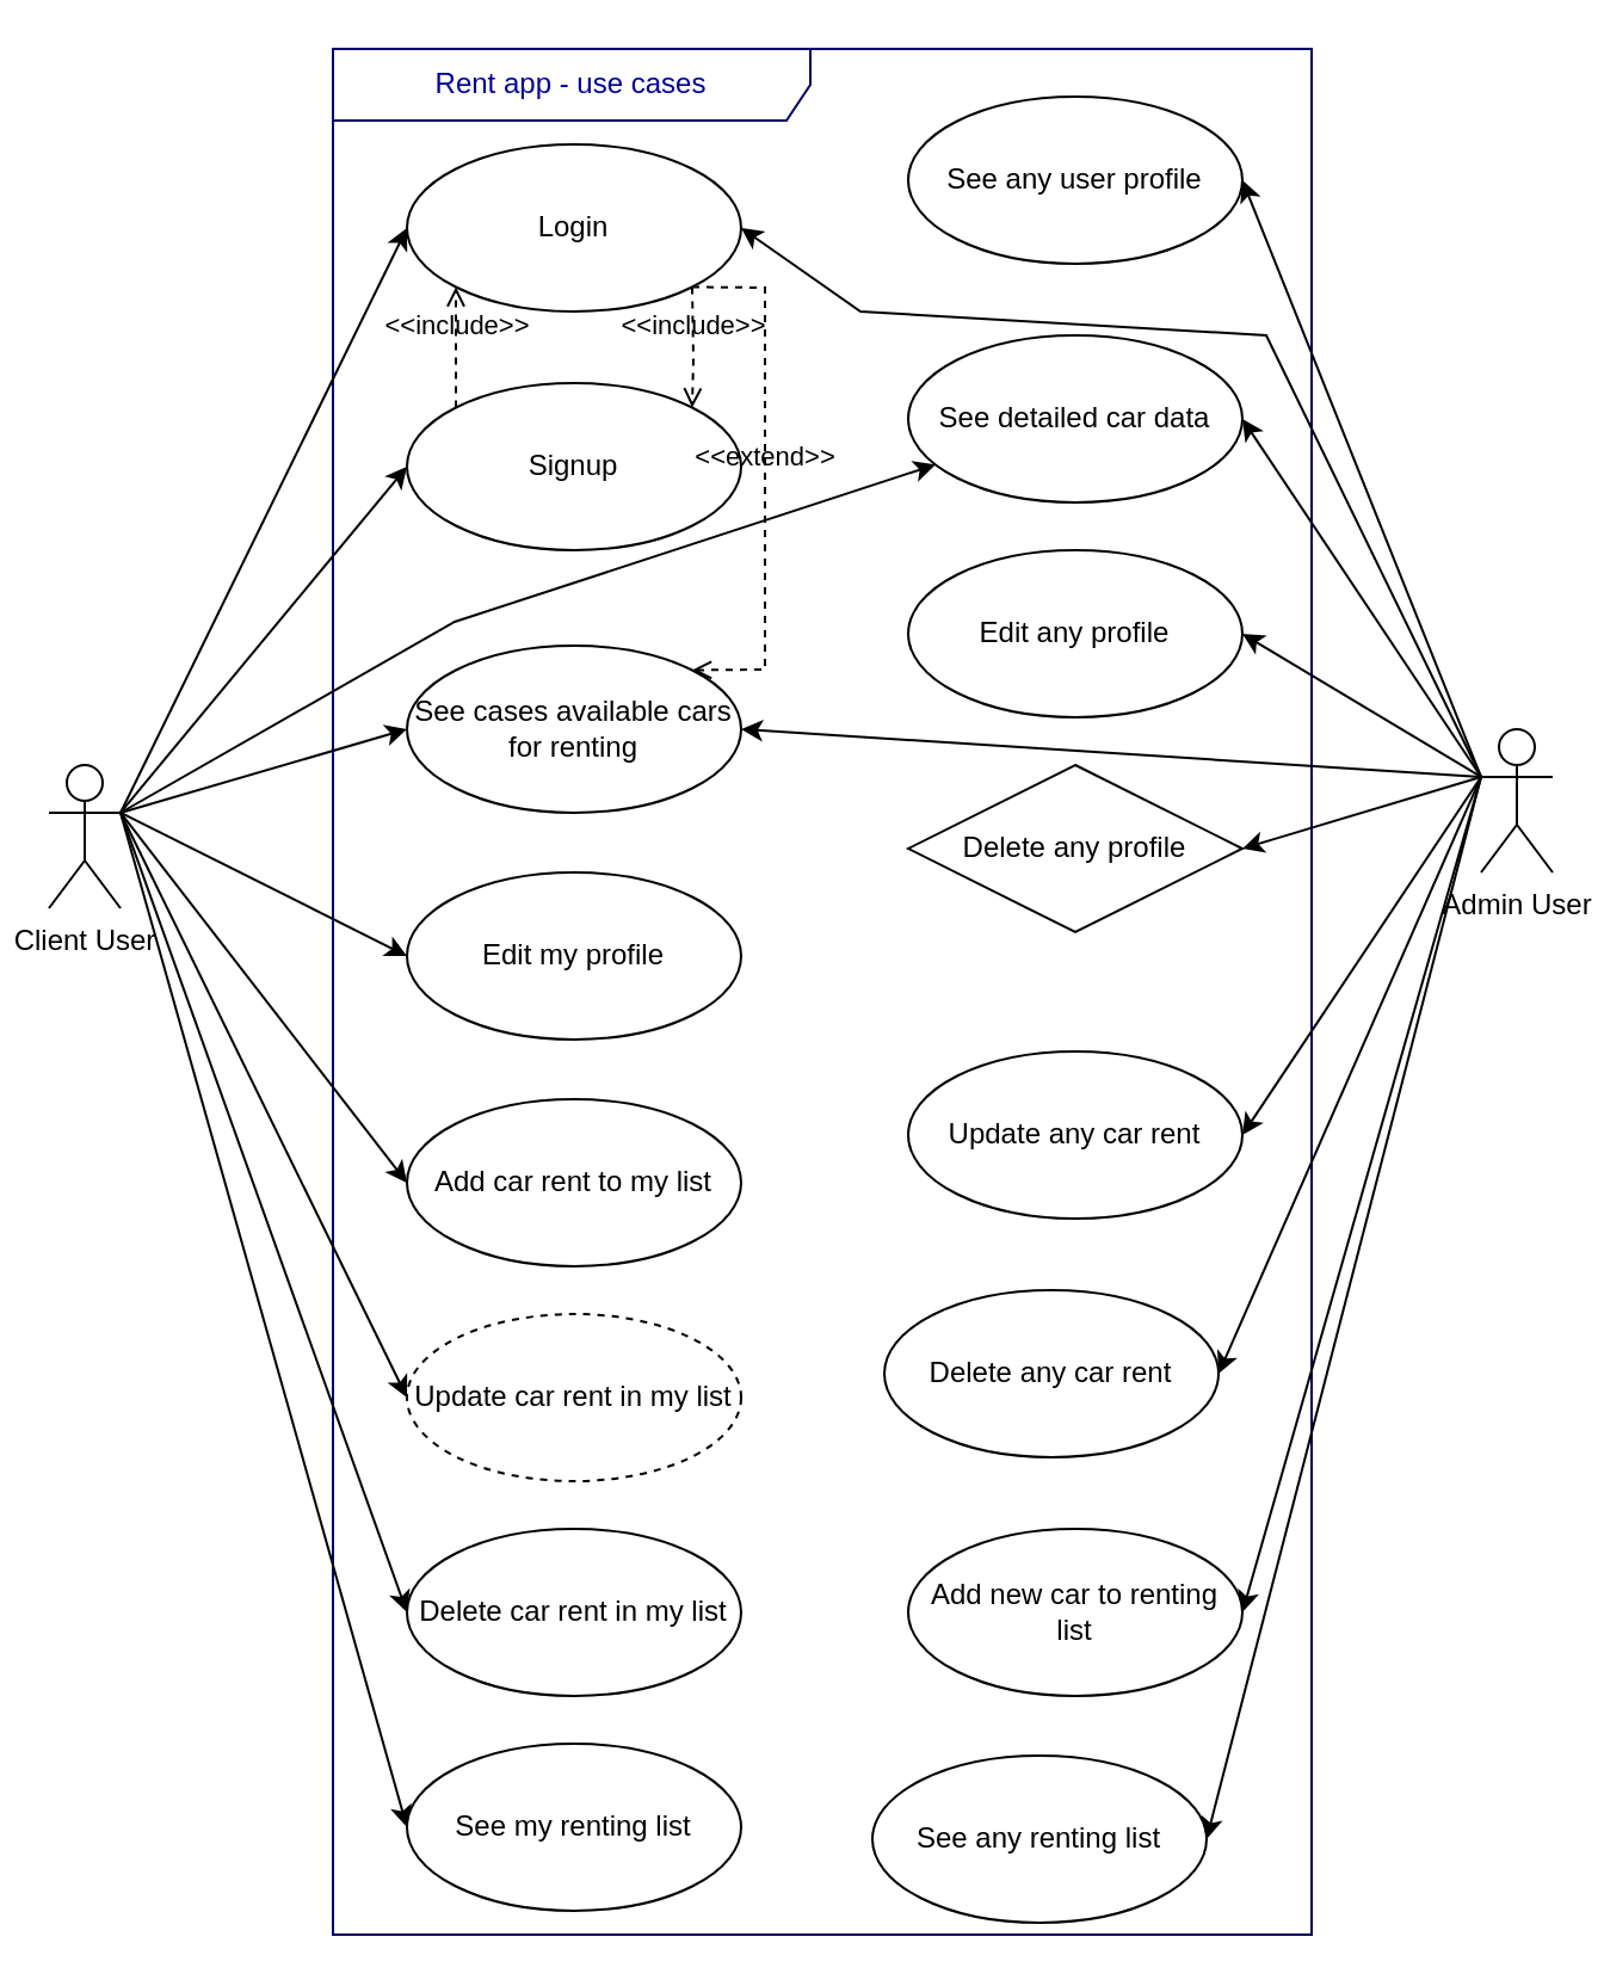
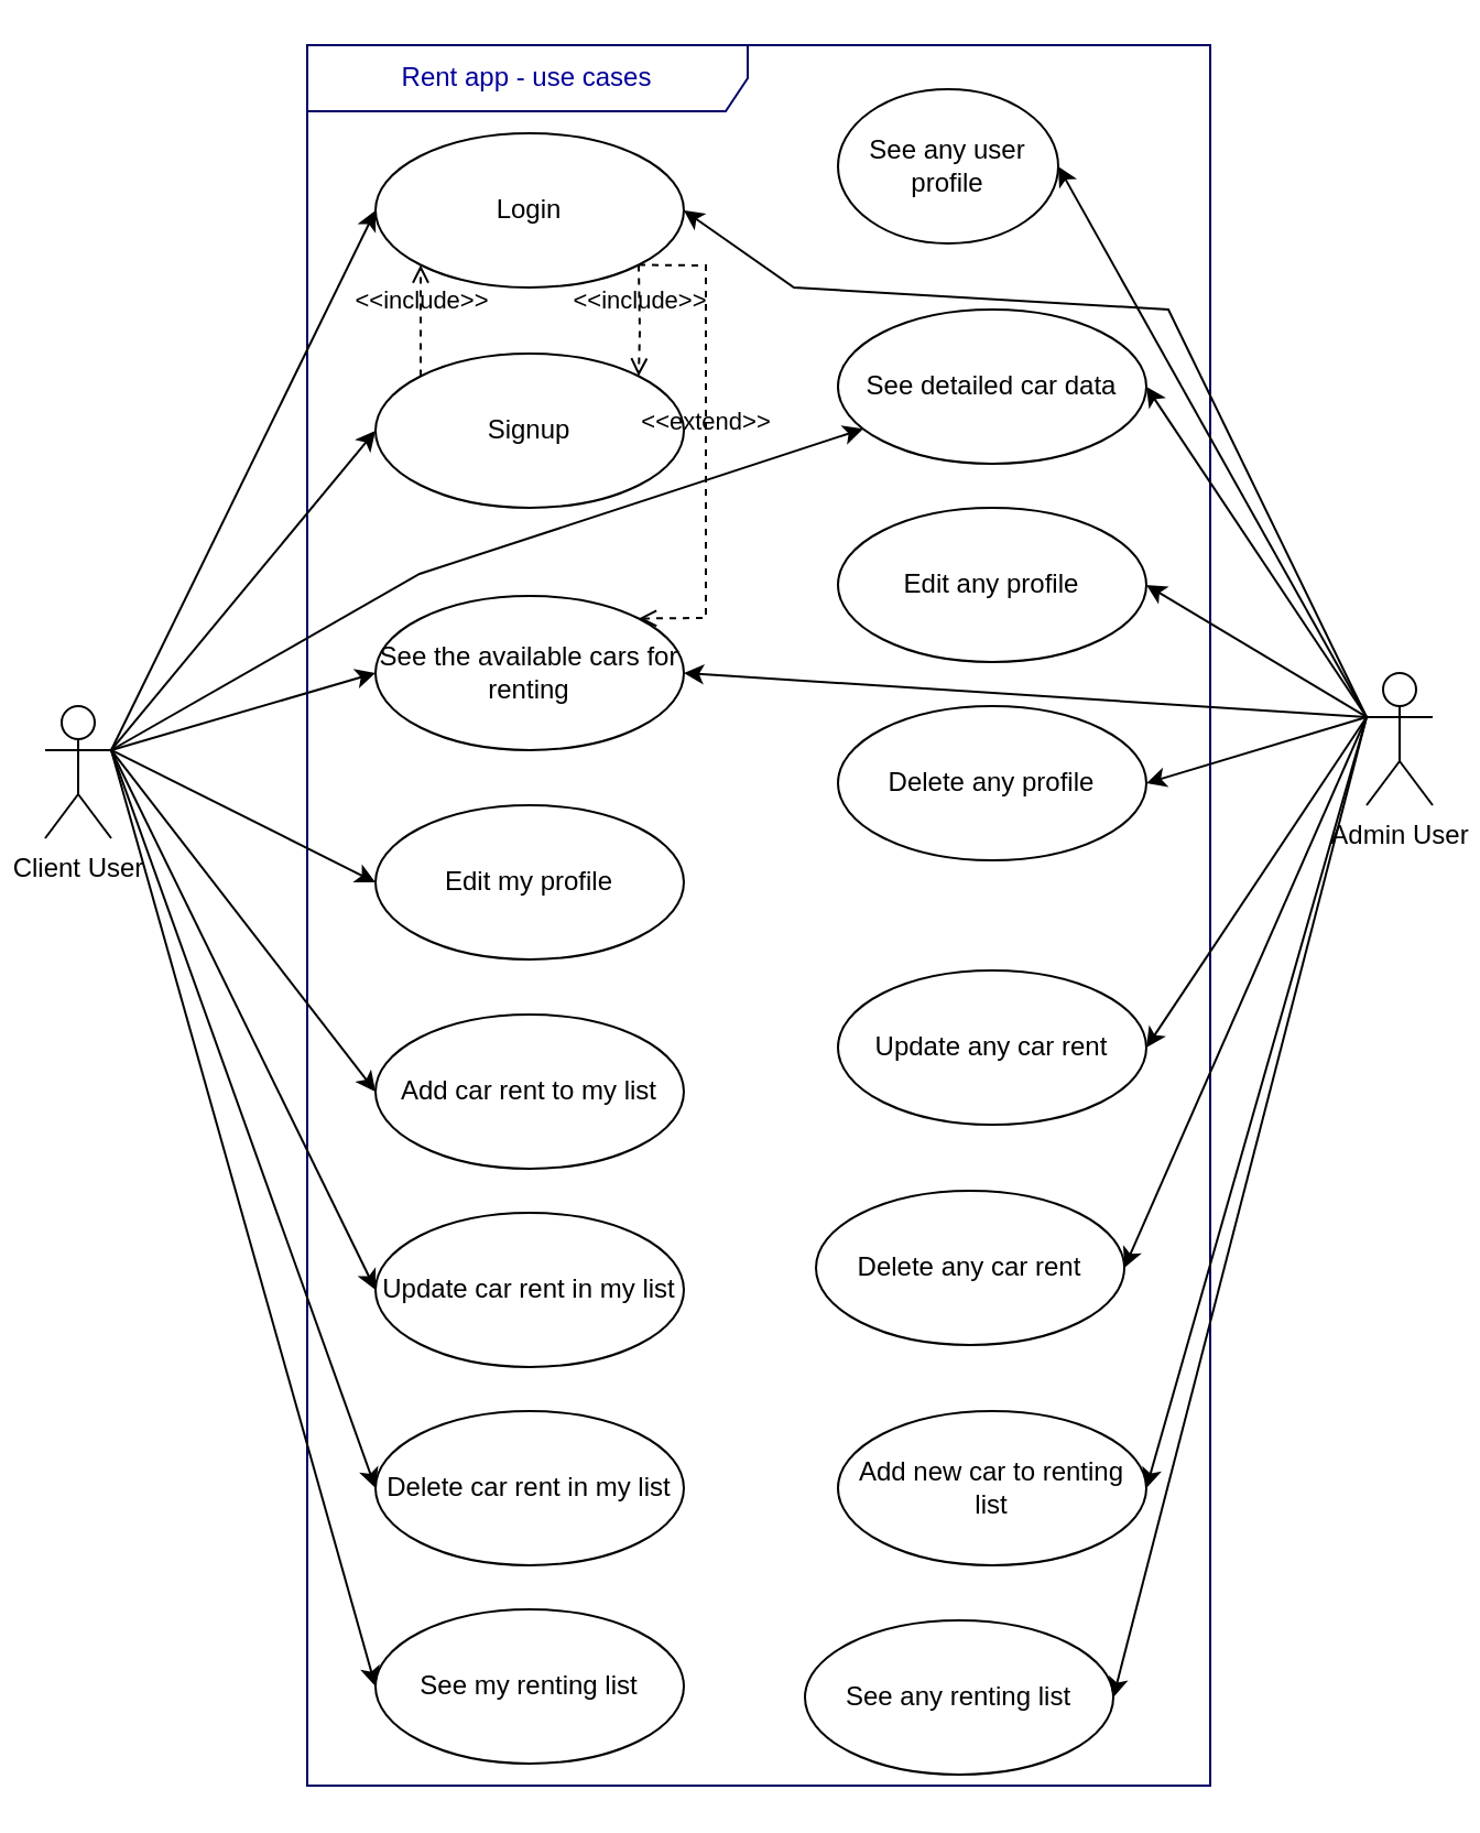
  <mxCell id="0" />
  <mxCell id="1" parent="0" />
  <mxCell id="2" value="Client User" style="shape=umlActor;verticalLabelPosition=bottom;verticalAlign=top;html=1;" parent="1" vertex="1"><mxGeometry x="20" y="320" width="30" height="60" as="geometry" /></mxCell>
  <mxCell id="3" value="Admin User" style="shape=umlActor;verticalLabelPosition=bottom;verticalAlign=top;html=1;" parent="1" vertex="1"><mxGeometry x="620" y="305" width="30" height="60" as="geometry" /></mxCell>
  <mxCell id="4" value="Rent app - use cases" style="shape=umlFrame;whiteSpace=wrap;html=1;strokeWidth=1;fillColor=none;width=200;height=30;fontColor=#000099;strokeColor=#000066;" parent="1" vertex="1"><mxGeometry x="139" y="20" width="410" height="790" as="geometry" /></mxCell>
  <mxCell id="5" value="Login" style="ellipse;whiteSpace=wrap;html=1;" parent="1" vertex="1"><mxGeometry x="170" y="60" width="140" height="70" as="geometry" /></mxCell>
  <mxCell id="6" value="Signup" style="ellipse;whiteSpace=wrap;html=1;" parent="1" vertex="1"><mxGeometry x="170" y="160" width="140" height="70" as="geometry" /></mxCell>
  <mxCell id="7" value="Add car rent to my list" style="ellipse;whiteSpace=wrap;html=1;" parent="1" vertex="1"><mxGeometry x="170" y="460" width="140" height="70" as="geometry" /></mxCell>
- <mxCell id="8" value="Update car rent in my list" style="ellipse;whiteSpace=wrap;html=1;dashed=1;" parent="1" vertex="1"><mxGeometry x="170" y="550" width="140" height="70" as="geometry" /></mxCell>
+ <mxCell id="8" value="Update car rent in my list" style="ellipse;whiteSpace=wrap;html=1;" parent="1" vertex="1"><mxGeometry x="170" y="550" width="140" height="70" as="geometry" /></mxCell>
  <mxCell id="9" value="Edit my profile" style="ellipse;whiteSpace=wrap;html=1;" parent="1" vertex="1"><mxGeometry x="170" y="365" width="140" height="70" as="geometry" /></mxCell>
  <mxCell id="10" value="Delete car rent in my list" style="ellipse;whiteSpace=wrap;html=1;" parent="1" vertex="1"><mxGeometry x="170" y="640" width="140" height="70" as="geometry" /></mxCell>
- <mxCell id="11" value="See cases available cars for renting" style="ellipse;whiteSpace=wrap;html=1;" parent="1" vertex="1"><mxGeometry x="170" y="270" width="140" height="70" as="geometry" /></mxCell>
+ <mxCell id="11" value="See the available cars for renting" style="ellipse;whiteSpace=wrap;html=1;" parent="1" vertex="1"><mxGeometry x="170" y="270" width="140" height="70" as="geometry" /></mxCell>
  <mxCell id="12" value="See my renting list" style="ellipse;whiteSpace=wrap;html=1;" parent="1" vertex="1"><mxGeometry x="170" y="730" width="140" height="70" as="geometry" /></mxCell>
  <mxCell id="13" value="Edit any profile" style="ellipse;whiteSpace=wrap;html=1;" parent="1" vertex="1"><mxGeometry x="380" y="230" width="140" height="70" as="geometry" /></mxCell>
- <mxCell id="14" value="Delete any profile" style="rhombus;whiteSpace=wrap;html=1;" parent="1" vertex="1"><mxGeometry x="380" y="320" width="140" height="70" as="geometry" /></mxCell>
+ <mxCell id="14" value="Delete any profile" style="ellipse;whiteSpace=wrap;html=1;" parent="1" vertex="1"><mxGeometry x="380" y="320" width="140" height="70" as="geometry" /></mxCell>
  <mxCell id="15" value="Add new car to renting list" style="ellipse;whiteSpace=wrap;html=1;" parent="1" vertex="1"><mxGeometry x="380" y="640" width="140" height="70" as="geometry" /></mxCell>
  <mxCell id="16" value="Delete any car rent" style="ellipse;whiteSpace=wrap;html=1;" parent="1" vertex="1"><mxGeometry x="370" y="540" width="140" height="70" as="geometry" /></mxCell>
  <mxCell id="17" value="See any renting list" style="ellipse;whiteSpace=wrap;html=1;" parent="1" vertex="1"><mxGeometry x="365" y="735" width="140" height="70" as="geometry" /></mxCell>
  <mxCell id="18" value="" style="endArrow=classic;html=1;rounded=0;exitX=1;exitY=0.333;exitDx=0;exitDy=0;exitPerimeter=0;entryX=0;entryY=0.5;entryDx=0;entryDy=0;" parent="1" source="2" target="5" edge="1"><mxGeometry width="50" height="50" relative="1" as="geometry"><mxPoint x="-10" y="140" as="sourcePoint" /><mxPoint x="40" y="90" as="targetPoint" /></mxGeometry></mxCell>
  <mxCell id="19" value="" style="endArrow=classic;html=1;rounded=0;exitX=1;exitY=0.333;exitDx=0;exitDy=0;exitPerimeter=0;entryX=0;entryY=0.5;entryDx=0;entryDy=0;" parent="1" source="2" target="6" edge="1"><mxGeometry width="50" height="50" relative="1" as="geometry"><mxPoint x="0" y="150" as="sourcePoint" /><mxPoint x="50" y="100" as="targetPoint" /></mxGeometry></mxCell>
  <mxCell id="20" value="" style="endArrow=classic;html=1;rounded=0;exitX=1;exitY=0.333;exitDx=0;exitDy=0;exitPerimeter=0;entryX=0;entryY=0.5;entryDx=0;entryDy=0;" parent="1" source="2" target="9" edge="1"><mxGeometry width="50" height="50" relative="1" as="geometry"><mxPoint x="100" y="320" as="sourcePoint" /><mxPoint x="150" y="270" as="targetPoint" /></mxGeometry></mxCell>
  <mxCell id="21" value="" style="endArrow=classic;html=1;rounded=0;entryX=0;entryY=0.5;entryDx=0;entryDy=0;exitX=1;exitY=0.333;exitDx=0;exitDy=0;exitPerimeter=0;" parent="1" source="2" target="12" edge="1"><mxGeometry width="50" height="50" relative="1" as="geometry"><mxPoint x="70" y="320" as="sourcePoint" /><mxPoint x="70" y="120" as="targetPoint" /></mxGeometry></mxCell>
  <mxCell id="22" value="" style="endArrow=classic;html=1;rounded=0;exitX=1;exitY=0.333;exitDx=0;exitDy=0;exitPerimeter=0;entryX=0;entryY=0.5;entryDx=0;entryDy=0;" parent="1" source="2" target="11" edge="1"><mxGeometry width="50" height="50" relative="1" as="geometry"><mxPoint x="20" y="500" as="sourcePoint" /><mxPoint x="70" y="450" as="targetPoint" /></mxGeometry></mxCell>
  <mxCell id="23" value="" style="endArrow=classic;html=1;rounded=0;entryX=0;entryY=0.5;entryDx=0;entryDy=0;exitX=1;exitY=0.333;exitDx=0;exitDy=0;exitPerimeter=0;" parent="1" source="2" target="10" edge="1"><mxGeometry width="50" height="50" relative="1" as="geometry"><mxPoint x="70" y="320" as="sourcePoint" /><mxPoint x="100" y="420" as="targetPoint" /></mxGeometry></mxCell>
  <mxCell id="24" value="" style="endArrow=classic;html=1;rounded=0;entryX=0;entryY=0.5;entryDx=0;entryDy=0;exitX=1;exitY=0.333;exitDx=0;exitDy=0;exitPerimeter=0;" parent="1" source="2" target="8" edge="1"><mxGeometry width="50" height="50" relative="1" as="geometry"><mxPoint x="70" y="320" as="sourcePoint" /><mxPoint x="130" y="380" as="targetPoint" /></mxGeometry></mxCell>
  <mxCell id="25" value="" style="endArrow=classic;html=1;rounded=0;exitX=1;exitY=0.333;exitDx=0;exitDy=0;exitPerimeter=0;entryX=0;entryY=0.5;entryDx=0;entryDy=0;" parent="1" source="2" target="7" edge="1"><mxGeometry width="50" height="50" relative="1" as="geometry"><mxPoint x="80" y="340" as="sourcePoint" /><mxPoint x="130" y="290" as="targetPoint" /></mxGeometry></mxCell>
  <mxCell id="26" value="" style="endArrow=classic;html=1;rounded=0;entryX=1;entryY=0.5;entryDx=0;entryDy=0;exitX=0;exitY=0.333;exitDx=0;exitDy=0;exitPerimeter=0;" parent="1" source="3" target="14" edge="1"><mxGeometry width="50" height="50" relative="1" as="geometry"><mxPoint x="80" y="230" as="sourcePoint" /><mxPoint x="130" y="180" as="targetPoint" /></mxGeometry></mxCell>
  <mxCell id="27" value="" style="endArrow=classic;html=1;rounded=0;exitX=0;exitY=0.333;exitDx=0;exitDy=0;exitPerimeter=0;entryX=1;entryY=0.5;entryDx=0;entryDy=0;" parent="1" source="3" target="13" edge="1"><mxGeometry width="50" height="50" relative="1" as="geometry"><mxPoint x="90" y="240" as="sourcePoint" /><mxPoint x="140" y="190" as="targetPoint" /></mxGeometry></mxCell>
  <mxCell id="28" value="" style="endArrow=classic;html=1;rounded=0;exitX=0;exitY=0.333;exitDx=0;exitDy=0;exitPerimeter=0;entryX=1;entryY=0.5;entryDx=0;entryDy=0;" parent="1" source="3" target="16" edge="1"><mxGeometry width="50" height="50" relative="1" as="geometry"><mxPoint x="650" y="190" as="sourcePoint" /><mxPoint x="700" y="140" as="targetPoint" /></mxGeometry></mxCell>
  <mxCell id="29" value="" style="endArrow=classic;html=1;rounded=0;exitX=0;exitY=0.333;exitDx=0;exitDy=0;exitPerimeter=0;entryX=1;entryY=0.5;entryDx=0;entryDy=0;" parent="1" source="3" target="5" edge="1"><mxGeometry width="50" height="50" relative="1" as="geometry"><mxPoint x="630" y="230" as="sourcePoint" /><mxPoint x="680" y="180" as="targetPoint" /><Array as="points"><mxPoint x="530" y="140" /><mxPoint x="360" y="130" /></Array></mxGeometry></mxCell>
  <mxCell id="30" value="" style="endArrow=classic;html=1;rounded=0;entryX=1;entryY=0.5;entryDx=0;entryDy=0;exitX=0;exitY=0.333;exitDx=0;exitDy=0;exitPerimeter=0;" parent="1" source="3" target="15" edge="1"><mxGeometry width="50" height="50" relative="1" as="geometry"><mxPoint x="640" y="300" as="sourcePoint" /><mxPoint x="690" y="250" as="targetPoint" /></mxGeometry></mxCell>
  <mxCell id="31" value="" style="endArrow=classic;html=1;rounded=0;entryX=1;entryY=0.5;entryDx=0;entryDy=0;exitX=0;exitY=0.333;exitDx=0;exitDy=0;exitPerimeter=0;" parent="1" source="3" target="17" edge="1"><mxGeometry width="50" height="50" relative="1" as="geometry"><mxPoint x="130" y="280" as="sourcePoint" /><mxPoint x="180" y="230" as="targetPoint" /></mxGeometry></mxCell>
  <mxCell id="32" value="&amp;lt;&amp;lt;include&amp;gt;&amp;gt;" style="html=1;verticalAlign=bottom;labelBackgroundColor=none;endArrow=open;endFill=0;dashed=1;rounded=0;exitX=1;exitY=1;exitDx=0;exitDy=0;entryX=1;entryY=0;entryDx=0;entryDy=0;" parent="1" source="5" target="6" edge="1"><mxGeometry width="160" relative="1" as="geometry"><mxPoint x="330" y="140" as="sourcePoint" /><mxPoint x="490" y="140" as="targetPoint" /><Array as="points"><mxPoint x="290" y="150" /></Array></mxGeometry></mxCell>
  <mxCell id="33" value="&amp;lt;&amp;lt;include&amp;gt;&amp;gt;" style="html=1;verticalAlign=bottom;labelBackgroundColor=none;endArrow=open;endFill=0;dashed=1;rounded=0;exitX=0;exitY=0;exitDx=0;exitDy=0;entryX=0;entryY=1;entryDx=0;entryDy=0;" parent="1" source="6" target="5" edge="1"><mxGeometry width="160" relative="1" as="geometry"><mxPoint x="0" y="110" as="sourcePoint" /><mxPoint x="160" y="110" as="targetPoint" /></mxGeometry></mxCell>
  <mxCell id="34" value="&amp;lt;&amp;lt;extend&amp;gt;&amp;gt;" style="html=1;verticalAlign=bottom;labelBackgroundColor=none;endArrow=open;endFill=0;dashed=1;rounded=0;exitX=1;exitY=1;exitDx=0;exitDy=0;entryX=1;entryY=0;entryDx=0;entryDy=0;" parent="1" source="5" target="11" edge="1"><mxGeometry width="160" relative="1" as="geometry"><mxPoint x="-100" y="140" as="sourcePoint" /><mxPoint x="60" y="140" as="targetPoint" /><Array as="points"><mxPoint x="320" y="120" /><mxPoint x="320" y="170" /><mxPoint x="320" y="280" /></Array></mxGeometry></mxCell>
  <mxCell id="35" value="Update any car rent" style="ellipse;whiteSpace=wrap;html=1;" parent="1" vertex="1"><mxGeometry x="380" y="440" width="140" height="70" as="geometry" /></mxCell>
  <mxCell id="36" value="" style="endArrow=classic;html=1;rounded=0;exitX=0;exitY=0.333;exitDx=0;exitDy=0;exitPerimeter=0;entryX=1;entryY=0.5;entryDx=0;entryDy=0;" parent="1" source="3" target="35" edge="1"><mxGeometry width="50" height="50" relative="1" as="geometry"><mxPoint x="620" y="212.5" as="sourcePoint" /><mxPoint x="700" y="27.5" as="targetPoint" /></mxGeometry></mxCell>
  <mxCell id="37" value="" style="endArrow=classic;html=1;rounded=0;entryX=1;entryY=0.5;entryDx=0;entryDy=0;exitX=0;exitY=0.333;exitDx=0;exitDy=0;exitPerimeter=0;" parent="1" source="3" target="11" edge="1"><mxGeometry width="50" height="50" relative="1" as="geometry"><mxPoint x="630" y="335" as="sourcePoint" /><mxPoint x="530" y="365" as="targetPoint" /></mxGeometry></mxCell>
  <mxCell id="38" value="See detailed car data" style="ellipse;whiteSpace=wrap;html=1;" parent="1" vertex="1"><mxGeometry x="380" y="140" width="140" height="70" as="geometry" /></mxCell>
  <mxCell id="39" value="" style="endArrow=classic;html=1;rounded=0;" parent="1" target="38" edge="1"><mxGeometry width="50" height="50" relative="1" as="geometry"><mxPoint x="50" y="340" as="sourcePoint" /><mxPoint x="-110" y="250" as="targetPoint" /><Array as="points"><mxPoint x="190" y="260" /></Array></mxGeometry></mxCell>
  <mxCell id="40" value="" style="endArrow=classic;html=1;rounded=0;entryX=1;entryY=0.5;entryDx=0;entryDy=0;exitX=0;exitY=0.333;exitDx=0;exitDy=0;exitPerimeter=0;" parent="1" source="3" target="38" edge="1"><mxGeometry width="50" height="50" relative="1" as="geometry"><mxPoint x="60" y="350" as="sourcePoint" /><mxPoint x="402.878" y="205.231" as="targetPoint" /><Array as="points" /></mxGeometry></mxCell>
- <mxCell id="41" value="See any user profile" style="ellipse;whiteSpace=wrap;html=1;" vertex="1" parent="1"><mxGeometry x="380" y="40" width="140" height="70" as="geometry" /></mxCell>
+ <mxCell id="41" value="See any user profile" style="ellipse;whiteSpace=wrap;html=1;" vertex="1" parent="1"><mxGeometry x="380" y="40" width="100" height="70" as="geometry" /></mxCell>
  <mxCell id="42" value="" style="endArrow=classic;html=1;rounded=0;entryX=1;entryY=0.5;entryDx=0;entryDy=0;exitX=0;exitY=0.333;exitDx=0;exitDy=0;exitPerimeter=0;" edge="1" parent="1" source="3" target="41"><mxGeometry width="50" height="50" relative="1" as="geometry"><mxPoint x="630" y="335" as="sourcePoint" /><mxPoint x="530" y="365" as="targetPoint" /></mxGeometry></mxCell>
